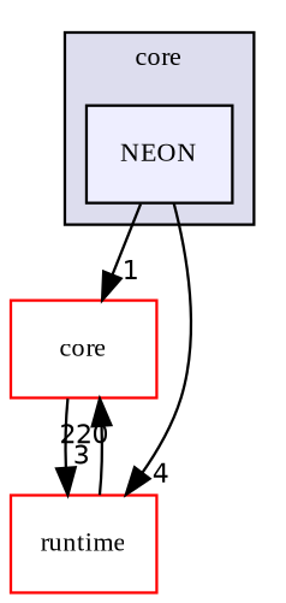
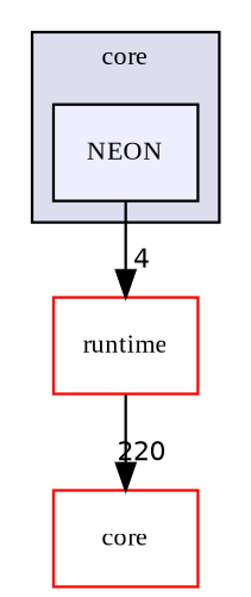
  digraph {
    compound=true
    fontname="Liberation Serif"
    node [fillcolor=white fontname="Liberation Serif" fontsize=10 shape=box style=filled color=red]
    edge [fontname="Liberation Serif" labeldistance=1.5 labelfontname=Helvetica labelfontsize=10]
    n1 [fillcolor="#eeeeff" label=NEON pencolor=black color=""]
    n2 [label=core]
    n3 [label=runtime]
    subgraph cluster_1 {
      bgcolor="#ddddee"
      fontsize=10
      label=core
      pencolor=black
      n1
    }
-   n1 -> n2 [headlabel=1]
    n1 -> n3 [headlabel=4]
-   n2 -> n3 [headlabel=3]
    n3 -> n2 [headlabel=220]
  }
